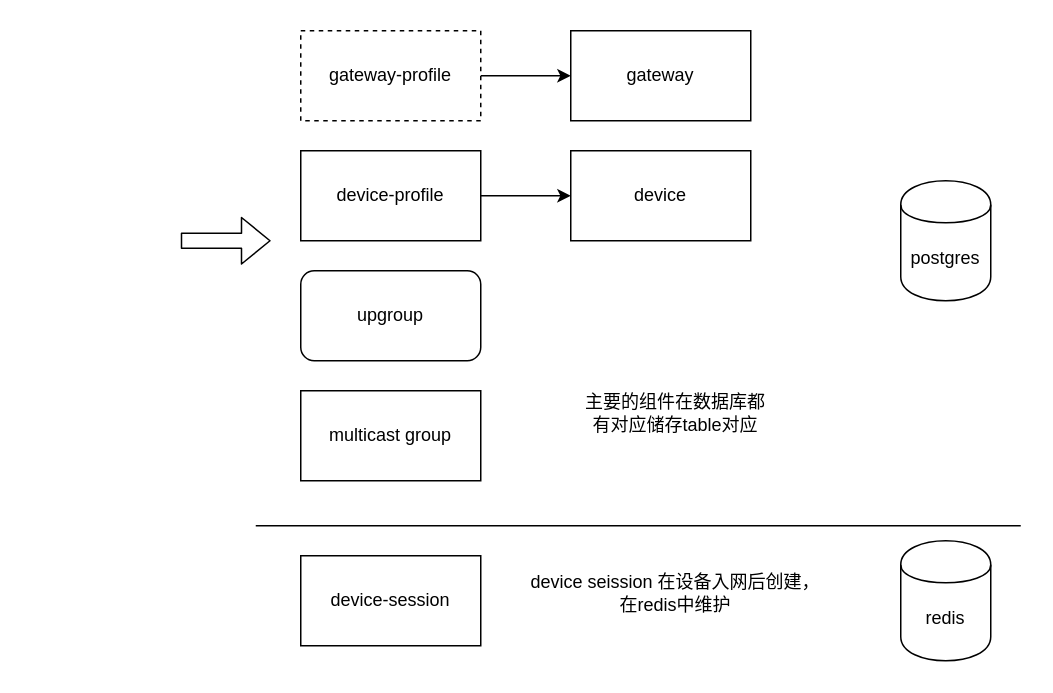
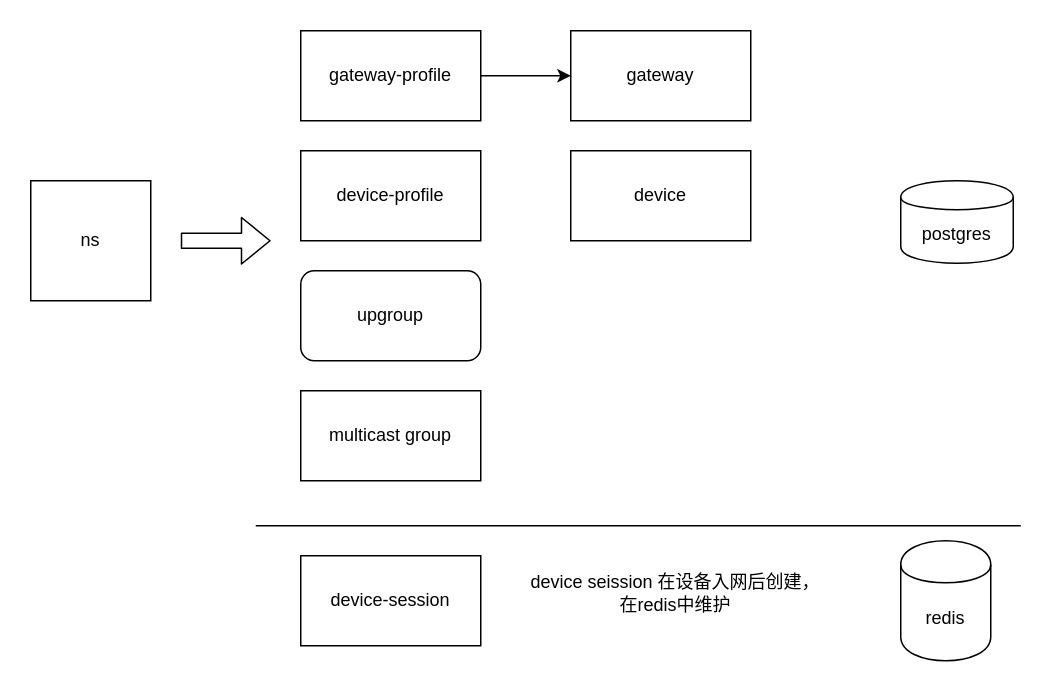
  <mxCell id="0" />
  <mxCell id="1" parent="0" />
- <mxCell id="2" style="edgeStyle=orthogonalEdgeStyle;rounded=0;orthogonalLoop=1;jettySize=auto;html=1;exitX=1;exitY=0.5;exitDx=0;exitDy=0;entryX=0;entryY=0.5;entryDx=0;entryDy=0;" parent="1" source="3" target="6" edge="1"><mxGeometry relative="1" as="geometry" /></mxCell>
  <mxCell id="3" value="device-profile" style="rounded=0;whiteSpace=wrap;html=1;" parent="1" vertex="1"><mxGeometry x="200" y="100" width="120" height="60" as="geometry" /></mxCell>
  <mxCell id="4" style="edgeStyle=orthogonalEdgeStyle;rounded=0;orthogonalLoop=1;jettySize=auto;html=1;exitX=1;exitY=0.5;exitDx=0;exitDy=0;entryX=0;entryY=0.5;entryDx=0;entryDy=0;" parent="1" source="5" target="7" edge="1"><mxGeometry relative="1" as="geometry" /></mxCell>
- <mxCell id="5" value="gateway-profile" style="rounded=0;whiteSpace=wrap;html=1;dashed=1;" parent="1" vertex="1"><mxGeometry x="200" y="20" width="120" height="60" as="geometry" /></mxCell>
+ <mxCell id="5" value="gateway-profile" style="rounded=0;whiteSpace=wrap;html=1;" parent="1" vertex="1"><mxGeometry x="200" y="20" width="120" height="60" as="geometry" /></mxCell>
  <mxCell id="6" value="device" style="rounded=0;whiteSpace=wrap;html=1;" parent="1" vertex="1"><mxGeometry x="380" y="100" width="120" height="60" as="geometry" /></mxCell>
  <mxCell id="7" value="gateway" style="rounded=0;whiteSpace=wrap;html=1;" parent="1" vertex="1"><mxGeometry x="380" y="20" width="120" height="60" as="geometry" /></mxCell>
  <mxCell id="8" value="device-session" style="rounded=0;whiteSpace=wrap;html=1;" parent="1" vertex="1"><mxGeometry x="200" y="370" width="120" height="60" as="geometry" /></mxCell>
+ <mxCell id="9" value="ns" style="whiteSpace=wrap;html=1;aspect=fixed;" parent="1" vertex="1"><mxGeometry x="20" y="120" width="80" height="80" as="geometry" /></mxCell>
  <mxCell id="10" value="upgroup" style="whiteSpace=wrap;html=1;rounded=1;" parent="1" vertex="1"><mxGeometry x="200" y="180" width="120" height="60" as="geometry" /></mxCell>
  <mxCell id="11" value="multicast group" style="rounded=0;whiteSpace=wrap;html=1;" parent="1" vertex="1"><mxGeometry x="200" y="260" width="120" height="60" as="geometry" /></mxCell>
  <mxCell id="12" value="" style="endArrow=none;html=1;" parent="1" edge="1"><mxGeometry width="50" height="50" relative="1" as="geometry"><mxPoint x="170" y="350" as="sourcePoint" /><mxPoint x="680" y="350" as="targetPoint" /></mxGeometry></mxCell>
  <mxCell id="13" value="" style="shape=flexArrow;endArrow=classic;html=1;" parent="1" edge="1"><mxGeometry width="50" height="50" relative="1" as="geometry"><mxPoint x="120" y="160" as="sourcePoint" /><mxPoint x="180" y="160" as="targetPoint" /></mxGeometry></mxCell>
  <mxCell id="14" value="device seission 在设备入网后创建，在redis中维护" style="text;html=1;strokeColor=none;fillColor=none;align=center;verticalAlign=middle;whiteSpace=wrap;rounded=0;" parent="1" vertex="1"><mxGeometry x="350" y="370" width="200" height="50" as="geometry" /></mxCell>
- <mxCell id="15" value="主要的组件在数据库都有对应储存table对应" style="text;html=1;strokeColor=none;fillColor=none;align=center;verticalAlign=middle;whiteSpace=wrap;rounded=0;" parent="1" vertex="1"><mxGeometry x="385" y="260" width="130" height="30" as="geometry" /></mxCell>
- <mxCell id="16" value="postgres" style="shape=cylinder;whiteSpace=wrap;html=1;boundedLbl=1;backgroundOutline=1;" parent="1" vertex="1"><mxGeometry x="600" y="120" width="60" height="80" as="geometry" /></mxCell>
+ <mxCell id="16" value="postgres" style="shape=cylinder;whiteSpace=wrap;html=1;boundedLbl=1;backgroundOutline=1;" parent="1" vertex="1"><mxGeometry x="600" y="120" width="75" height="55" as="geometry" /></mxCell>
  <mxCell id="17" value="redis" style="shape=cylinder;whiteSpace=wrap;html=1;boundedLbl=1;backgroundOutline=1;" parent="1" vertex="1"><mxGeometry x="600" y="360" width="60" height="80" as="geometry" /></mxCell>
